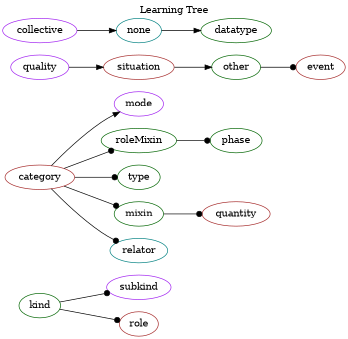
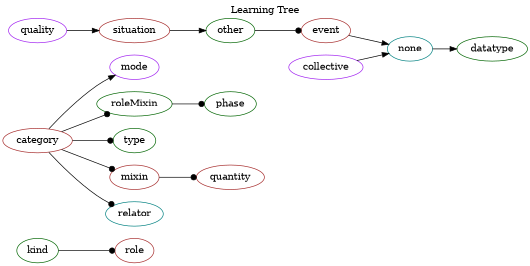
  strict digraph {
    label="Learning Tree"
    labeljust=c
    labelloc=t
    rankdir=LR
    node [color=darkgreen]
    edge [arrowhead=dot]
-   subkind [color=purple]
    kind
    role [color=brown]
    category [color=brown]
    mode [color=purple]
    roleMixin
    type
-   mixin
+   mixin [color=brown]
    relator [color=teal]
    phase
    quantity [color=brown]
    quality [color=purple]
    situation [color=brown]
    other
    event [color=brown]
    none [color=teal]
    datatype
    collective [color=purple]
-   kind -> subkind
    kind -> role
    category -> mode [arrowhead=normal]
    category -> roleMixin
    category -> type
    category -> mixin
    category -> relator
    roleMixin -> phase
    mixin -> quantity
    quality -> situation [arrowhead=normal]
    situation -> other [arrowhead=normal]
    other -> event
+   event -> none [arrowhead=normal]
    none -> datatype [arrowhead=normal]
    collective -> none [arrowhead=normal]
  }
